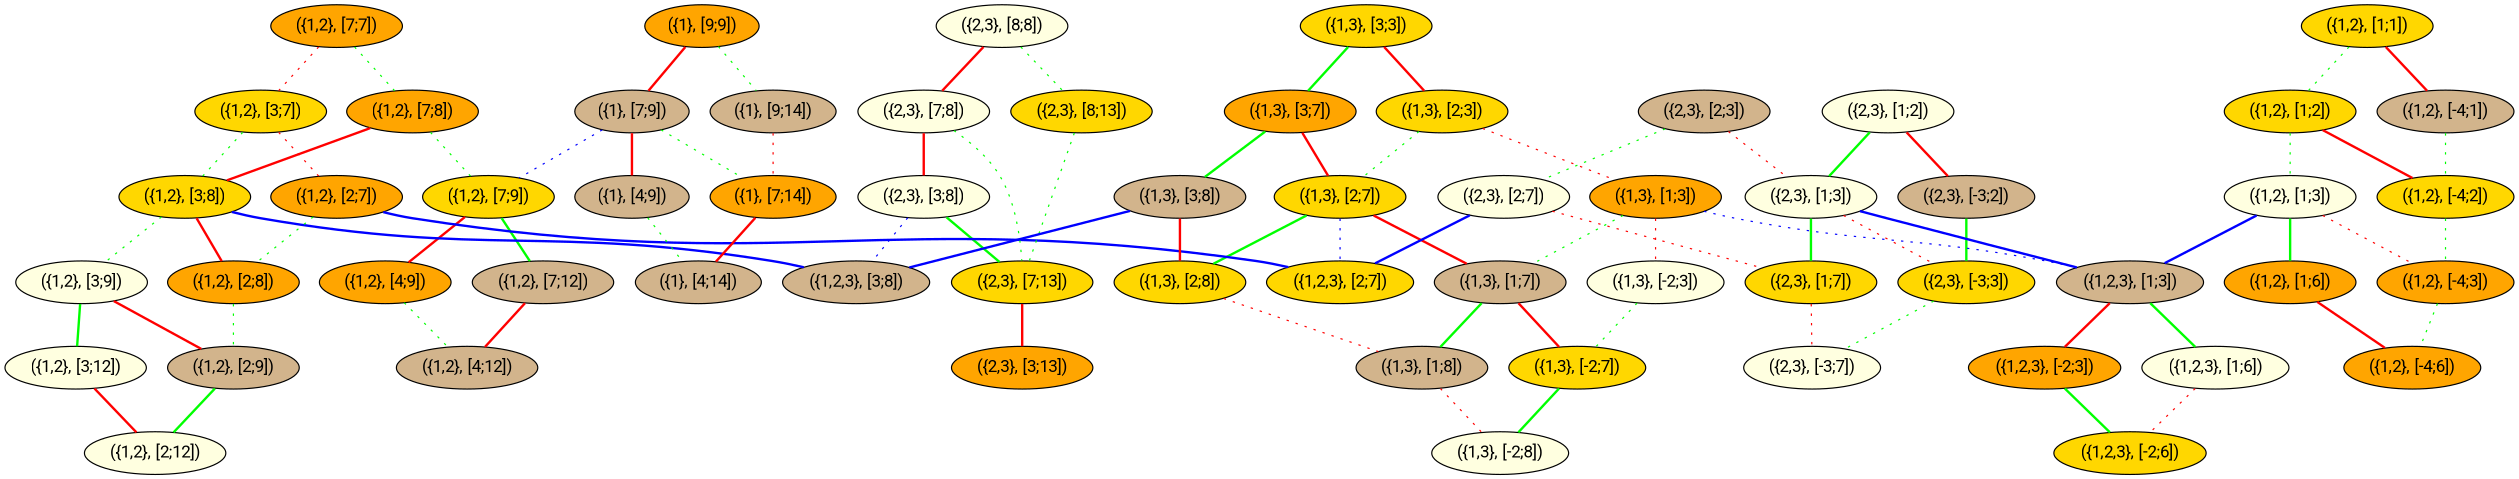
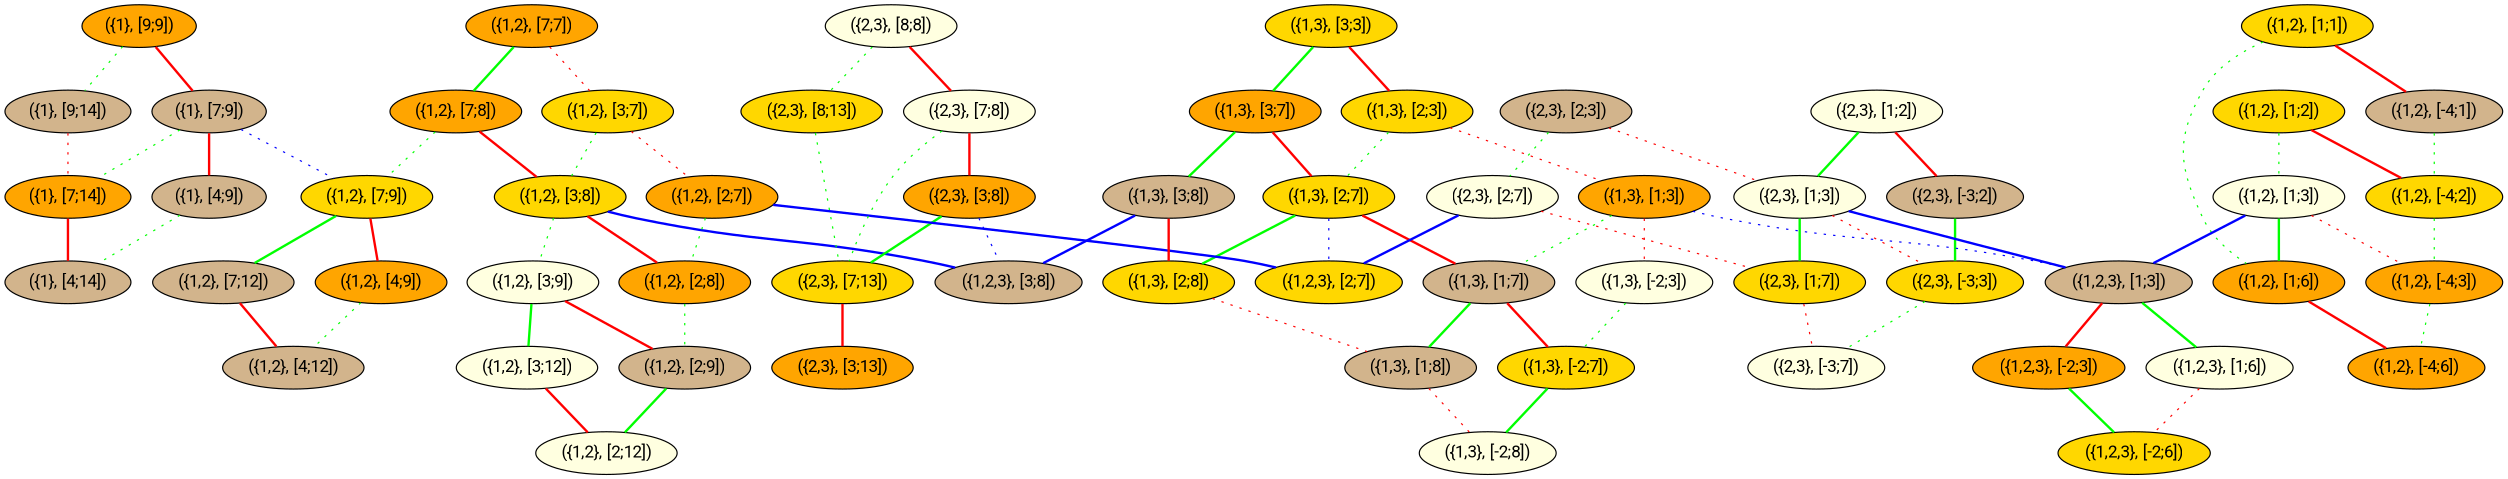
  graph {
    fontname=Roboto
    node [fillcolor=gold fontname=Roboto shape=ellipse style=filled]
    edge [color=green fontname=Roboto style=bold]
    "({1,2,3}, [1;6])" [fillcolor=lightyellow]
    "({1,2,3}, [-2;6])"
    "({2,3}, [-3;2])" [fillcolor=tan]
    "({2,3}, [-3;3])"
    "({2,3}, [-3;7])" [fillcolor=lightyellow]
    "({1}, [4;14])" [fillcolor=tan]
    "({1,3}, [1;7])" [fillcolor=tan]
    "({1,3}, [-2;7])"
    "({1,3}, [1;8])" [fillcolor=tan]
    "({1,3}, [-2;8])" [fillcolor=lightyellow]
    "({2,3}, [3;13])" [fillcolor=orange]
    "({1,2}, [7;8])" [fillcolor=orange]
    "({1,2}, [7;9])"
    "({1,2}, [3;8])"
    "({1,2}, [7;12])" [fillcolor=tan]
    "({1,2}, [4;9])" [fillcolor=orange]
    "({1,2,3}, [3;8])" [fillcolor=tan]
    "({1,2}, [2;8])" [fillcolor=orange]
    "({1,2}, [3;9])" [fillcolor=lightyellow]
    "({1,3}, [2;7])"
    "({1,2,3}, [2;7])"
    "({1,3}, [2;8])"
    "({1,2}, [2;12])" [fillcolor=lightyellow]
    "({2,3}, [1;2])" [fillcolor=lightyellow]
    "({2,3}, [1;3])" [fillcolor=lightyellow]
    "({2,3}, [1;7])"
    "({1,2,3}, [1;3])" [fillcolor=tan]
    "({1,2}, [4;12])" [fillcolor=tan]
-   "({2,3}, [3;8])" [fillcolor=lightyellow]
+   "({2,3}, [3;8])" [fillcolor=orange]
    "({2,3}, [7;13])"
    "({2,3}, [2;7])" [fillcolor=lightyellow]
    "({1,2}, [7;7])" [fillcolor=orange]
    "({1,2}, [3;7])"
    "({1,2}, [2;7])" [fillcolor=orange]
    "({1,2}, [2;9])" [fillcolor=tan]
    "({1,2}, [1;1])"
    "({1,2}, [1;2])"
    "({1,2}, [-4;1])" [fillcolor=tan]
    "({1,2}, [1;3])" [fillcolor=lightyellow]
    "({1,2}, [-4;2])"
    "({1,2,3}, [-2;3])" [fillcolor=orange]
    "({1,2}, [3;12])" [fillcolor=lightyellow]
    "({1}, [7;9])" [fillcolor=tan]
    "({1}, [7;14])" [fillcolor=orange]
    "({1}, [4;9])" [fillcolor=tan]
    "({1,3}, [1;3])" [fillcolor=orange]
    "({1,3}, [-2;3])" [fillcolor=lightyellow]
    "({1,2}, [-4;3])" [fillcolor=orange]
    "({1,2}, [-4;6])" [fillcolor=orange]
    "({1,2}, [1;6])" [fillcolor=orange]
    "({2,3}, [7;8])" [fillcolor=lightyellow]
    "({1,3}, [2;3])"
    "({1}, [9;14])" [fillcolor=tan]
    "({2,3}, [8;8])" [fillcolor=lightyellow]
    "({2,3}, [8;13])"
    "({2,3}, [2;3])" [fillcolor=tan]
    "({1,3}, [3;8])" [fillcolor=tan]
    "({1,3}, [3;3])"
    "({1,3}, [3;7])" [fillcolor=orange]
    "({1}, [9;9])" [fillcolor=orange]
    "({1,2,3}, [1;6])" -- "({1,2,3}, [-2;6])" [color=red style=dotted]
    "({2,3}, [-3;2])" -- "({2,3}, [-3;3])"
    "({2,3}, [-3;3])" -- "({2,3}, [-3;7])" [style=dotted]
    "({1,3}, [1;7])" -- "({1,3}, [-2;7])" [color=red]
    "({1,3}, [1;7])" -- "({1,3}, [1;8])"
    "({1,3}, [-2;7])" -- "({1,3}, [-2;8])"
    "({1,3}, [1;8])" -- "({1,3}, [-2;8])" [color=red style=dotted]
    "({1,2}, [7;8])" -- "({1,2}, [7;9])" [style=dotted]
    "({1,2}, [7;8])" -- "({1,2}, [3;8])" [color=red]
    "({1,2}, [7;9])" -- "({1,2}, [7;12])"
    "({1,2}, [7;9])" -- "({1,2}, [4;9])" [color=red]
    "({1,2}, [3;8])" -- "({1,2,3}, [3;8])" [color=blue]
    "({1,2}, [3;8])" -- "({1,2}, [2;8])" [color=red]
    "({1,2}, [3;8])" -- "({1,2}, [3;9])" [style=dotted]
    "({1,2}, [7;12])" -- "({1,2}, [4;12])" [color=red]
    "({1,2}, [4;9])" -- "({1,2}, [4;12])" [style=dotted]
    "({1,2}, [2;8])" -- "({1,2}, [2;9])" [style=dotted]
    "({1,2}, [3;9])" -- "({1,2}, [2;9])" [color=red]
    "({1,2}, [3;9])" -- "({1,2}, [3;12])"
    "({1,3}, [2;7])" -- "({1,3}, [1;7])" [color=red]
    "({1,3}, [2;7])" -- "({1,2,3}, [2;7])" [color=blue style=dotted]
    "({1,3}, [2;7])" -- "({1,3}, [2;8])"
    "({1,3}, [2;8])" -- "({1,3}, [1;8])" [color=red style=dotted]
    "({2,3}, [1;2])" -- "({2,3}, [-3;2])" [color=red]
    "({2,3}, [1;2])" -- "({2,3}, [1;3])"
    "({2,3}, [1;3])" -- "({2,3}, [-3;3])" [color=red style=dotted]
    "({2,3}, [1;3])" -- "({2,3}, [1;7])"
    "({2,3}, [1;3])" -- "({1,2,3}, [1;3])" [color=blue]
    "({2,3}, [1;7])" -- "({2,3}, [-3;7])" [color=red style=dotted]
    "({1,2,3}, [1;3])" -- "({1,2,3}, [1;6])"
    "({1,2,3}, [1;3])" -- "({1,2,3}, [-2;3])" [color=red]
    "({2,3}, [3;8])" -- "({1,2,3}, [3;8])" [color=blue style=dotted]
    "({2,3}, [3;8])" -- "({2,3}, [7;13])"
    "({2,3}, [7;13])" -- "({2,3}, [3;13])" [color=red]
    "({2,3}, [2;7])" -- "({1,2,3}, [2;7])" [color=blue]
    "({2,3}, [2;7])" -- "({2,3}, [1;7])" [color=red style=dotted]
-   "({1,2}, [7;7])" -- "({1,2}, [7;8])" [style=dotted]
+   "({1,2}, [7;7])" -- "({1,2}, [7;8])"
    "({1,2}, [7;7])" -- "({1,2}, [3;7])" [color=red style=dotted]
    "({1,2}, [3;7])" -- "({1,2}, [3;8])" [style=dotted]
    "({1,2}, [3;7])" -- "({1,2}, [2;7])" [color=red style=dotted]
    "({1,2}, [2;7])" -- "({1,2}, [2;8])" [style=dotted]
    "({1,2}, [2;7])" -- "({1,2,3}, [2;7])" [color=blue]
    "({1,2}, [2;9])" -- "({1,2}, [2;12])"
-   "({1,2}, [1;1])" -- "({1,2}, [1;2])" [style=dotted]
+   "({1,2}, [1;1])" -- "({1,2}, [1;6])" [style=dotted]
    "({1,2}, [1;1])" -- "({1,2}, [-4;1])" [color=red]
    "({1,2}, [1;2])" -- "({1,2}, [1;3])" [style=dotted]
    "({1,2}, [1;2])" -- "({1,2}, [-4;2])" [color=red]
    "({1,2}, [-4;1])" -- "({1,2}, [-4;2])" [style=dotted]
    "({1,2}, [1;3])" -- "({1,2,3}, [1;3])" [color=blue]
    "({1,2}, [1;3])" -- "({1,2}, [-4;3])" [color=red style=dotted]
    "({1,2}, [1;3])" -- "({1,2}, [1;6])"
    "({1,2}, [-4;2])" -- "({1,2}, [-4;3])" [style=dotted]
    "({1,2,3}, [-2;3])" -- "({1,2,3}, [-2;6])"
    "({1,2}, [3;12])" -- "({1,2}, [2;12])" [color=red]
    "({1}, [7;9])" -- "({1,2}, [7;9])" [color=blue style=dotted]
    "({1}, [7;9])" -- "({1}, [7;14])" [style=dotted]
    "({1}, [7;9])" -- "({1}, [4;9])" [color=red]
    "({1}, [7;14])" -- "({1}, [4;14])" [color=red]
    "({1}, [4;9])" -- "({1}, [4;14])" [style=dotted]
    "({1,3}, [1;3])" -- "({1,3}, [1;7])" [style=dotted]
    "({1,3}, [1;3])" -- "({1,2,3}, [1;3])" [color=blue style=dotted]
    "({1,3}, [1;3])" -- "({1,3}, [-2;3])" [color=red style=dotted]
    "({1,3}, [-2;3])" -- "({1,3}, [-2;7])" [style=dotted]
    "({1,2}, [-4;3])" -- "({1,2}, [-4;6])" [style=dotted]
    "({1,2}, [1;6])" -- "({1,2}, [-4;6])" [color=red]
    "({2,3}, [7;8])" -- "({2,3}, [3;8])" [color=red]
    "({2,3}, [7;8])" -- "({2,3}, [7;13])" [style=dotted]
    "({1,3}, [2;3])" -- "({1,3}, [2;7])" [style=dotted]
    "({1,3}, [2;3])" -- "({1,3}, [1;3])" [color=red style=dotted]
    "({1}, [9;14])" -- "({1}, [7;14])" [color=red style=dotted]
    "({2,3}, [8;8])" -- "({2,3}, [7;8])" [color=red]
    "({2,3}, [8;8])" -- "({2,3}, [8;13])" [style=dotted]
    "({2,3}, [8;13])" -- "({2,3}, [7;13])" [style=dotted]
    "({2,3}, [2;3])" -- "({2,3}, [1;3])" [color=red style=dotted]
    "({2,3}, [2;3])" -- "({2,3}, [2;7])" [style=dotted]
    "({1,3}, [3;8])" -- "({1,2,3}, [3;8])" [color=blue]
    "({1,3}, [3;8])" -- "({1,3}, [2;8])" [color=red]
    "({1,3}, [3;3])" -- "({1,3}, [2;3])" [color=red]
    "({1,3}, [3;3])" -- "({1,3}, [3;7])"
    "({1,3}, [3;7])" -- "({1,3}, [2;7])" [color=red]
    "({1,3}, [3;7])" -- "({1,3}, [3;8])"
    "({1}, [9;9])" -- "({1}, [7;9])" [color=red]
    "({1}, [9;9])" -- "({1}, [9;14])" [style=dotted]
  }
